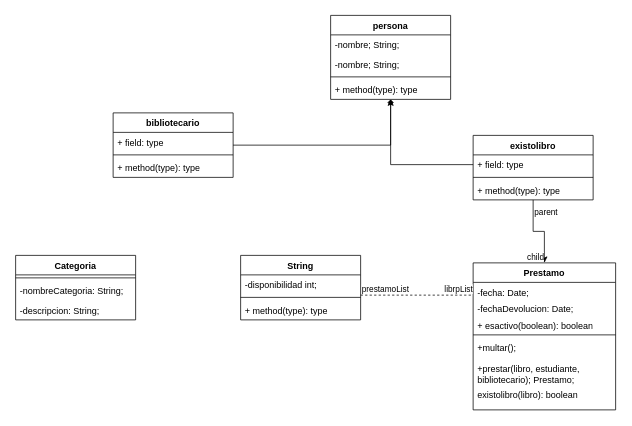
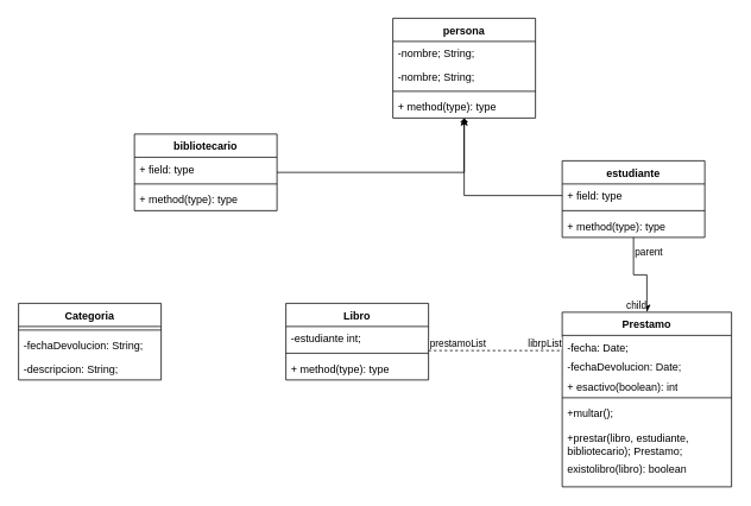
  <mxCell id="0" />
  <mxCell id="1" parent="0" />
  <mxCell id="2" style="edgeStyle=orthogonalEdgeStyle;rounded=0;orthogonalLoop=1;jettySize=auto;html=1;endArrow=diamond;" edge="1" parent="1" source="3" target="7"><mxGeometry relative="1" as="geometry" /></mxCell>
  <mxCell id="3" value="bibliotecario&lt;br&gt;" style="swimlane;fontStyle=1;align=center;verticalAlign=top;childLayout=stackLayout;horizontal=1;startSize=26;horizontalStack=0;resizeParent=1;resizeParentMax=0;resizeLast=0;collapsible=1;marginBottom=0;whiteSpace=wrap;html=1;" vertex="1" parent="1"><mxGeometry x="150" y="150" width="160" height="86" as="geometry" /></mxCell>
  <mxCell id="4" value="+ field: type" style="text;strokeColor=none;fillColor=none;align=left;verticalAlign=top;spacingLeft=4;spacingRight=4;overflow=hidden;rotatable=0;points=[[0,0.5],[1,0.5]];portConstraint=eastwest;whiteSpace=wrap;html=1;" vertex="1" parent="3"><mxGeometry y="26" width="160" height="26" as="geometry" /></mxCell>
  <mxCell id="5" value="" style="line;strokeWidth=1;fillColor=none;align=left;verticalAlign=middle;spacingTop=-1;spacingLeft=3;spacingRight=3;rotatable=0;labelPosition=right;points=[];portConstraint=eastwest;strokeColor=inherit;" vertex="1" parent="3"><mxGeometry y="52" width="160" height="8" as="geometry" /></mxCell>
  <mxCell id="6" value="+ method(type): type" style="text;strokeColor=none;fillColor=none;align=left;verticalAlign=top;spacingLeft=4;spacingRight=4;overflow=hidden;rotatable=0;points=[[0,0.5],[1,0.5]];portConstraint=eastwest;whiteSpace=wrap;html=1;" vertex="1" parent="3"><mxGeometry y="60" width="160" height="26" as="geometry" /></mxCell>
  <mxCell id="7" value="persona" style="swimlane;fontStyle=1;align=center;verticalAlign=top;childLayout=stackLayout;horizontal=1;startSize=26;horizontalStack=0;resizeParent=1;resizeParentMax=0;resizeLast=0;collapsible=1;marginBottom=0;whiteSpace=wrap;html=1;" vertex="1" parent="1"><mxGeometry x="440" y="20" width="160" height="112" as="geometry" /></mxCell>
  <mxCell id="8" value="-nombre; String;" style="text;strokeColor=none;fillColor=none;align=left;verticalAlign=top;spacingLeft=4;spacingRight=4;overflow=hidden;rotatable=0;points=[[0,0.5],[1,0.5]];portConstraint=eastwest;whiteSpace=wrap;html=1;" vertex="1" parent="7"><mxGeometry y="26" width="160" height="26" as="geometry" /></mxCell>
  <mxCell id="9" value="-nombre; String;" style="text;strokeColor=none;fillColor=none;align=left;verticalAlign=top;spacingLeft=4;spacingRight=4;overflow=hidden;rotatable=0;points=[[0,0.5],[1,0.5]];portConstraint=eastwest;whiteSpace=wrap;html=1;" vertex="1" parent="7"><mxGeometry y="52" width="160" height="26" as="geometry" /></mxCell>
  <mxCell id="10" value="" style="line;strokeWidth=1;fillColor=none;align=left;verticalAlign=middle;spacingTop=-1;spacingLeft=3;spacingRight=3;rotatable=0;labelPosition=right;points=[];portConstraint=eastwest;strokeColor=inherit;" vertex="1" parent="7"><mxGeometry y="78" width="160" height="8" as="geometry" /></mxCell>
  <mxCell id="11" value="+ method(type): type" style="text;strokeColor=none;fillColor=none;align=left;verticalAlign=top;spacingLeft=4;spacingRight=4;overflow=hidden;rotatable=0;points=[[0,0.5],[1,0.5]];portConstraint=eastwest;whiteSpace=wrap;html=1;" vertex="1" parent="7"><mxGeometry y="86" width="160" height="26" as="geometry" /></mxCell>
- <mxCell id="12" value="existolibro&lt;br&gt;" style="swimlane;fontStyle=1;align=center;verticalAlign=top;childLayout=stackLayout;horizontal=1;startSize=26;horizontalStack=0;resizeParent=1;resizeParentMax=0;resizeLast=0;collapsible=1;marginBottom=0;whiteSpace=wrap;html=1;" vertex="1" parent="1"><mxGeometry x="630" y="180" width="160" height="86" as="geometry" /></mxCell>
+ <mxCell id="12" value="estudiante&lt;br&gt;" style="swimlane;fontStyle=1;align=center;verticalAlign=top;childLayout=stackLayout;horizontal=1;startSize=26;horizontalStack=0;resizeParent=1;resizeParentMax=0;resizeLast=0;collapsible=1;marginBottom=0;whiteSpace=wrap;html=1;" vertex="1" parent="1"><mxGeometry x="630" y="180" width="160" height="86" as="geometry" /></mxCell>
  <mxCell id="13" value="+ field: type" style="text;strokeColor=none;fillColor=none;align=left;verticalAlign=top;spacingLeft=4;spacingRight=4;overflow=hidden;rotatable=0;points=[[0,0.5],[1,0.5]];portConstraint=eastwest;whiteSpace=wrap;html=1;" vertex="1" parent="12"><mxGeometry y="26" width="160" height="26" as="geometry" /></mxCell>
  <mxCell id="14" value="" style="line;strokeWidth=1;fillColor=none;align=left;verticalAlign=middle;spacingTop=-1;spacingLeft=3;spacingRight=3;rotatable=0;labelPosition=right;points=[];portConstraint=eastwest;strokeColor=inherit;" vertex="1" parent="12"><mxGeometry y="52" width="160" height="8" as="geometry" /></mxCell>
  <mxCell id="15" value="+ method(type): type" style="text;strokeColor=none;fillColor=none;align=left;verticalAlign=top;spacingLeft=4;spacingRight=4;overflow=hidden;rotatable=0;points=[[0,0.5],[1,0.5]];portConstraint=eastwest;whiteSpace=wrap;html=1;" vertex="1" parent="12"><mxGeometry y="60" width="160" height="26" as="geometry" /></mxCell>
  <mxCell id="16" style="edgeStyle=orthogonalEdgeStyle;rounded=0;orthogonalLoop=1;jettySize=auto;html=1;" edge="1" parent="1" source="13" target="7"><mxGeometry relative="1" as="geometry" /></mxCell>
- <mxCell id="17" value="String" style="swimlane;fontStyle=1;align=center;verticalAlign=top;childLayout=stackLayout;horizontal=1;startSize=26;horizontalStack=0;resizeParent=1;resizeParentMax=0;resizeLast=0;collapsible=1;marginBottom=0;whiteSpace=wrap;html=1;" vertex="1" parent="1"><mxGeometry x="320" y="340" width="160" height="86" as="geometry" /></mxCell>
- <mxCell id="18" value="-disponibilidad int;" style="text;strokeColor=none;fillColor=none;align=left;verticalAlign=top;spacingLeft=4;spacingRight=4;overflow=hidden;rotatable=0;points=[[0,0.5],[1,0.5]];portConstraint=eastwest;whiteSpace=wrap;html=1;" vertex="1" parent="17"><mxGeometry y="26" width="160" height="26" as="geometry" /></mxCell>
+ <mxCell id="17" value="Libro" style="swimlane;fontStyle=1;align=center;verticalAlign=top;childLayout=stackLayout;horizontal=1;startSize=26;horizontalStack=0;resizeParent=1;resizeParentMax=0;resizeLast=0;collapsible=1;marginBottom=0;whiteSpace=wrap;html=1;" vertex="1" parent="1"><mxGeometry x="320" y="340" width="160" height="86" as="geometry" /></mxCell>
+ <mxCell id="18" value="-estudiante int;" style="text;strokeColor=none;fillColor=none;align=left;verticalAlign=top;spacingLeft=4;spacingRight=4;overflow=hidden;rotatable=0;points=[[0,0.5],[1,0.5]];portConstraint=eastwest;whiteSpace=wrap;html=1;" vertex="1" parent="17"><mxGeometry y="26" width="160" height="26" as="geometry" /></mxCell>
  <mxCell id="19" value="" style="line;strokeWidth=1;fillColor=none;align=left;verticalAlign=middle;spacingTop=-1;spacingLeft=3;spacingRight=3;rotatable=0;labelPosition=right;points=[];portConstraint=eastwest;strokeColor=inherit;" vertex="1" parent="17"><mxGeometry y="52" width="160" height="8" as="geometry" /></mxCell>
  <mxCell id="20" value="+ method(type): type" style="text;strokeColor=none;fillColor=none;align=left;verticalAlign=top;spacingLeft=4;spacingRight=4;overflow=hidden;rotatable=0;points=[[0,0.5],[1,0.5]];portConstraint=eastwest;whiteSpace=wrap;html=1;" vertex="1" parent="17"><mxGeometry y="60" width="160" height="26" as="geometry" /></mxCell>
  <mxCell id="21" value="Prestamo" style="swimlane;fontStyle=1;align=center;verticalAlign=top;childLayout=stackLayout;horizontal=1;startSize=26;horizontalStack=0;resizeParent=1;resizeParentMax=0;resizeLast=0;collapsible=1;marginBottom=0;whiteSpace=wrap;html=1;" vertex="1" parent="1"><mxGeometry x="630" y="350" width="190" height="196" as="geometry" /></mxCell>
  <mxCell id="22" value="-fecha: Date;" style="text;strokeColor=none;fillColor=none;align=left;verticalAlign=top;spacingLeft=4;spacingRight=4;overflow=hidden;rotatable=0;points=[[0,0.5],[1,0.5]];portConstraint=eastwest;whiteSpace=wrap;html=1;" vertex="1" parent="21"><mxGeometry y="26" width="190" height="22" as="geometry" /></mxCell>
  <mxCell id="23" value="-fechaDevolucion: Date;" style="text;strokeColor=none;fillColor=none;align=left;verticalAlign=top;spacingLeft=4;spacingRight=4;overflow=hidden;rotatable=0;points=[[0,0.5],[1,0.5]];portConstraint=eastwest;whiteSpace=wrap;html=1;" vertex="1" parent="21"><mxGeometry y="48" width="190" height="22" as="geometry" /></mxCell>
- <mxCell id="24" value="+ esactivo(boolean): boolean" style="text;strokeColor=none;fillColor=none;align=left;verticalAlign=top;spacingLeft=4;spacingRight=4;overflow=hidden;rotatable=0;points=[[0,0.5],[1,0.5]];portConstraint=eastwest;whiteSpace=wrap;html=1;" vertex="1" parent="21"><mxGeometry y="70" width="190" height="22" as="geometry" /></mxCell>
+ <mxCell id="24" value="+ esactivo(boolean): int" style="text;strokeColor=none;fillColor=none;align=left;verticalAlign=top;spacingLeft=4;spacingRight=4;overflow=hidden;rotatable=0;points=[[0,0.5],[1,0.5]];portConstraint=eastwest;whiteSpace=wrap;html=1;" vertex="1" parent="21"><mxGeometry y="70" width="190" height="22" as="geometry" /></mxCell>
  <mxCell id="25" value="" style="line;strokeWidth=1;fillColor=none;align=left;verticalAlign=middle;spacingTop=-1;spacingLeft=3;spacingRight=3;rotatable=0;labelPosition=right;points=[];portConstraint=eastwest;strokeColor=inherit;" vertex="1" parent="21"><mxGeometry y="92" width="190" height="8" as="geometry" /></mxCell>
  <mxCell id="26" value="+multar();" style="text;strokeColor=none;fillColor=none;align=left;verticalAlign=top;spacingLeft=4;spacingRight=4;overflow=hidden;rotatable=0;points=[[0,0.5],[1,0.5]];portConstraint=eastwest;whiteSpace=wrap;html=1;" vertex="1" parent="21"><mxGeometry y="100" width="190" height="28" as="geometry" /></mxCell>
  <mxCell id="27" value="+prestar(libro, estudiante, bibliotecario); Prestamo;" style="text;strokeColor=none;fillColor=none;align=left;verticalAlign=top;spacingLeft=4;spacingRight=4;overflow=hidden;rotatable=0;points=[[0,0.5],[1,0.5]];portConstraint=eastwest;whiteSpace=wrap;html=1;" vertex="1" parent="21"><mxGeometry y="128" width="190" height="34" as="geometry" /></mxCell>
  <mxCell id="28" value="existolibro(libro): boolean" style="text;strokeColor=none;fillColor=none;align=left;verticalAlign=top;spacingLeft=4;spacingRight=4;overflow=hidden;rotatable=0;points=[[0,0.5],[1,0.5]];portConstraint=eastwest;whiteSpace=wrap;html=1;" vertex="1" parent="21"><mxGeometry y="162" width="190" height="34" as="geometry" /></mxCell>
  <mxCell id="29" value="Categoria" style="swimlane;fontStyle=1;align=center;verticalAlign=top;childLayout=stackLayout;horizontal=1;startSize=26;horizontalStack=0;resizeParent=1;resizeParentMax=0;resizeLast=0;collapsible=1;marginBottom=0;whiteSpace=wrap;html=1;" vertex="1" parent="1"><mxGeometry x="20" y="340" width="160" height="86" as="geometry" /></mxCell>
  <mxCell id="30" value="" style="line;strokeWidth=1;fillColor=none;align=left;verticalAlign=middle;spacingTop=-1;spacingLeft=3;spacingRight=3;rotatable=0;labelPosition=right;points=[];portConstraint=eastwest;strokeColor=inherit;" vertex="1" parent="29"><mxGeometry y="26" width="160" height="8" as="geometry" /></mxCell>
- <mxCell id="31" value="-nombreCategoria: String;" style="text;strokeColor=none;fillColor=none;align=left;verticalAlign=top;spacingLeft=4;spacingRight=4;overflow=hidden;rotatable=0;points=[[0,0.5],[1,0.5]];portConstraint=eastwest;whiteSpace=wrap;html=1;" vertex="1" parent="29"><mxGeometry y="34" width="160" height="26" as="geometry" /></mxCell>
+ <mxCell id="31" value="-fechaDevolucion: String;" style="text;strokeColor=none;fillColor=none;align=left;verticalAlign=top;spacingLeft=4;spacingRight=4;overflow=hidden;rotatable=0;points=[[0,0.5],[1,0.5]];portConstraint=eastwest;whiteSpace=wrap;html=1;" vertex="1" parent="29"><mxGeometry y="34" width="160" height="26" as="geometry" /></mxCell>
  <mxCell id="32" value="-descripcion: String;" style="text;strokeColor=none;fillColor=none;align=left;verticalAlign=top;spacingLeft=4;spacingRight=4;overflow=hidden;rotatable=0;points=[[0,0.5],[1,0.5]];portConstraint=eastwest;whiteSpace=wrap;html=1;" vertex="1" parent="29"><mxGeometry y="60" width="160" height="26" as="geometry" /></mxCell>
  <mxCell id="33" value="" style="endArrow=classic;html=1;edgeStyle=orthogonalEdgeStyle;rounded=0;" edge="1" parent="1" source="12" target="21"><mxGeometry relative="1" as="geometry"><mxPoint x="710" y="290" as="sourcePoint" /><mxPoint x="710" y="374" as="targetPoint" /></mxGeometry></mxCell>
  <mxCell id="34" value="parent" style="edgeLabel;resizable=0;html=1;align=left;verticalAlign=bottom;" connectable="0" vertex="1" parent="33"><mxGeometry x="-1" relative="1" as="geometry"><mxPoint y="24" as="offset" /></mxGeometry></mxCell>
  <mxCell id="35" value="child" style="edgeLabel;resizable=0;html=1;align=right;verticalAlign=bottom;" connectable="0" vertex="1" parent="33"><mxGeometry x="1" relative="1" as="geometry" /></mxCell>
  <mxCell id="36" value="" style="endArrow=none;html=1;edgeStyle=orthogonalEdgeStyle;rounded=0;dashed=1;" edge="1" parent="1" source="17" target="21"><mxGeometry relative="1" as="geometry"><mxPoint x="460" y="370" as="sourcePoint" /><mxPoint x="620" y="370" as="targetPoint" /><Array as="points"><mxPoint x="510" y="393" /><mxPoint x="510" y="393" /></Array></mxGeometry></mxCell>
  <mxCell id="37" value="prestamoList" style="edgeLabel;resizable=0;html=1;align=left;verticalAlign=bottom;" connectable="0" vertex="1" parent="36"><mxGeometry x="-1" relative="1" as="geometry" /></mxCell>
  <mxCell id="38" value="librpList" style="edgeLabel;resizable=0;html=1;align=right;verticalAlign=bottom;" connectable="0" vertex="1" parent="36"><mxGeometry x="1" relative="1" as="geometry" /></mxCell>
